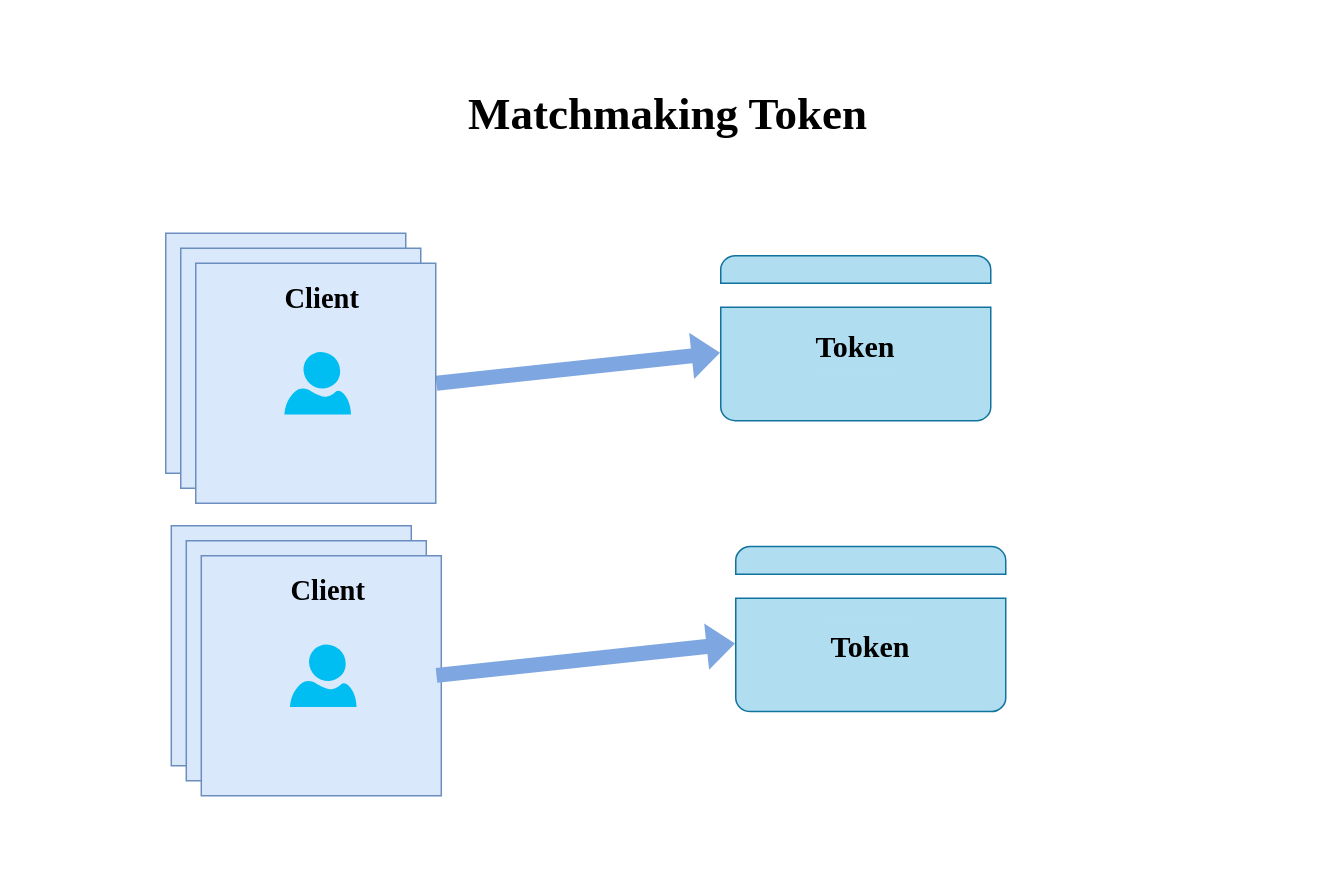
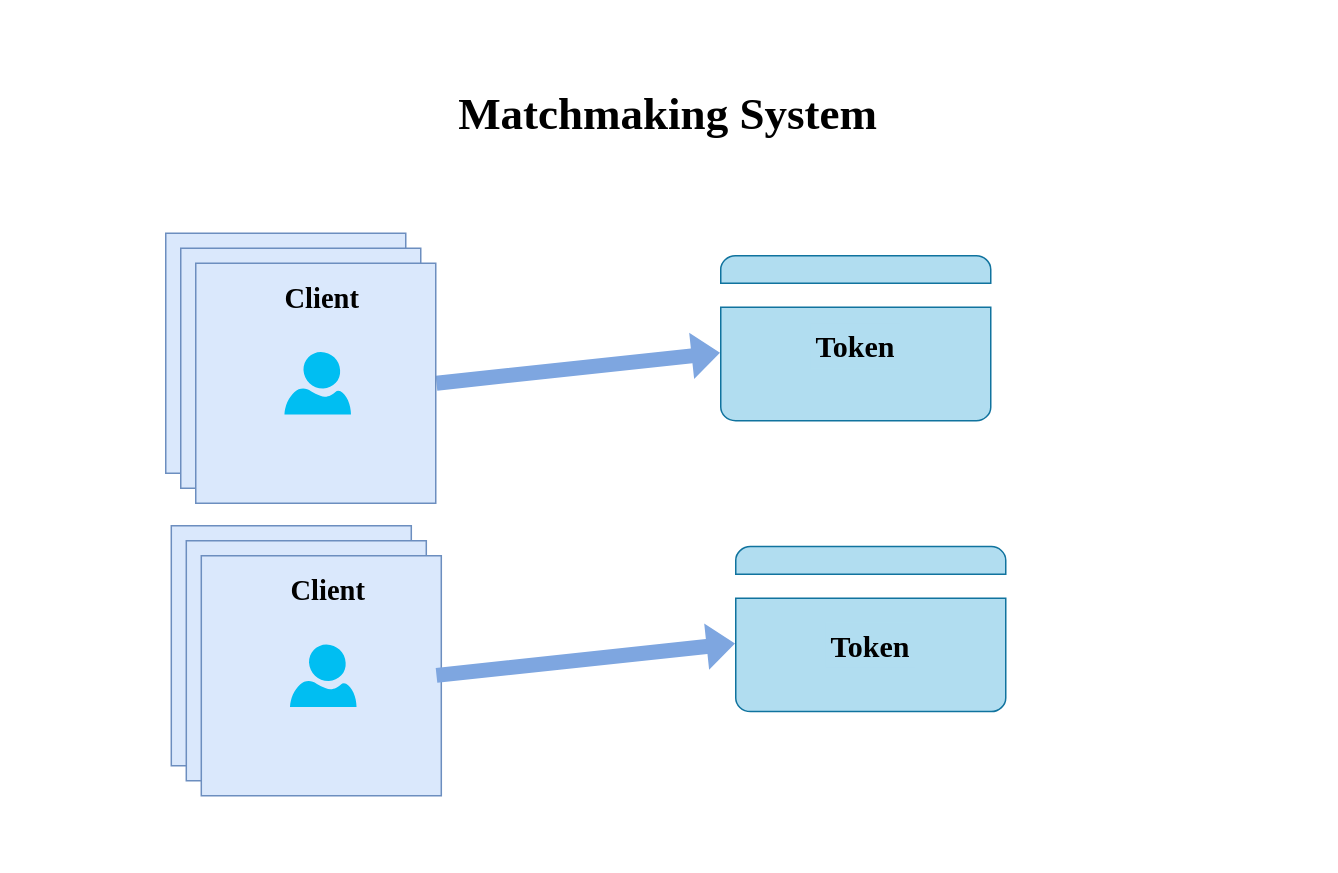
  <mxCell id="0" />
  <mxCell id="1" parent="0" />
  <mxCell id="2" value="" style="rounded=0;whiteSpace=wrap;html=1;movable=0;resizable=0;rotatable=0;deletable=0;editable=0;locked=1;connectable=0;strokeColor=none;fillColor=none;" vertex="1" parent="1"><mxGeometry x="20" y="20" width="850" height="540" as="geometry" /></mxCell>
- <mxCell id="3" value="Matchmaking Token" style="text;html=1;strokeColor=none;fillColor=none;align=center;verticalAlign=middle;whiteSpace=wrap;rounded=0;fontStyle=1;fontColor=#000000;fontSize=30;fontFamily=Comic Sans MS;labelPosition=center;verticalLabelPosition=middle;" vertex="1" parent="1"><mxGeometry x="185" y="40" width="520" height="70" as="geometry" /></mxCell>
+ <mxCell id="3" value="Matchmaking System" style="text;html=1;strokeColor=none;fillColor=none;align=center;verticalAlign=middle;whiteSpace=wrap;rounded=0;fontStyle=1;fontColor=#000000;fontSize=30;fontFamily=Comic Sans MS;labelPosition=center;verticalLabelPosition=middle;" vertex="1" parent="1"><mxGeometry x="185" y="40" width="520" height="70" as="geometry" /></mxCell>
  <mxCell id="4" value="" style="shape=flexArrow;endArrow=classic;html=1;rounded=0;fillColor=#7EA6E0;strokeColor=none;exitX=1;exitY=0.5;exitDx=0;exitDy=0;" edge="1" parent="1" source="14" target="27"><mxGeometry width="50" height="50" relative="1" as="geometry"><mxPoint x="380" y="370" as="sourcePoint" /><mxPoint x="590" y="315" as="targetPoint" /></mxGeometry></mxCell>
  <mxCell id="5" value="" style="group" vertex="1" connectable="0" parent="1"><mxGeometry x="110" y="155" width="170" height="160" as="geometry" /></mxCell>
  <mxCell id="6" value="" style="whiteSpace=wrap;html=1;aspect=fixed;fillColor=#dae8fc;strokeColor=#6c8ebf;container=0;movable=1;resizable=1;rotatable=1;deletable=1;editable=1;locked=0;connectable=1;" vertex="1" parent="5"><mxGeometry width="160" height="160" as="geometry" /></mxCell>
  <mxCell id="7" value="Client" style="text;html=1;strokeColor=none;fillColor=none;align=center;verticalAlign=middle;whiteSpace=wrap;rounded=0;fontSize=19;fontFamily=Comic Sans MS;fontStyle=1;container=0;movable=1;resizable=1;rotatable=1;deletable=1;editable=1;locked=0;connectable=1;" vertex="1" parent="5"><mxGeometry x="7.391" y="13.913" width="155.217" height="20.87" as="geometry" /></mxCell>
  <mxCell id="8" value="" style="verticalLabelPosition=bottom;html=1;verticalAlign=top;align=center;strokeColor=none;fillColor=#00BEF2;shape=mxgraph.azure.user;movable=1;resizable=1;rotatable=1;deletable=1;editable=1;locked=0;connectable=1;container=0;" vertex="1" parent="5"><mxGeometry x="59.13" y="59.13" width="44.348" height="41.739" as="geometry" /></mxCell>
  <mxCell id="9" value="" style="group" vertex="1" connectable="0" parent="1"><mxGeometry x="120" y="165" width="170" height="160" as="geometry" /></mxCell>
  <mxCell id="10" value="" style="whiteSpace=wrap;html=1;aspect=fixed;fillColor=#dae8fc;strokeColor=#6c8ebf;container=0;movable=1;resizable=1;rotatable=1;deletable=1;editable=1;locked=0;connectable=1;" vertex="1" parent="9"><mxGeometry width="160" height="160" as="geometry" /></mxCell>
  <mxCell id="11" value="Client" style="text;html=1;strokeColor=none;fillColor=none;align=center;verticalAlign=middle;whiteSpace=wrap;rounded=0;fontSize=19;fontFamily=Comic Sans MS;fontStyle=1;container=0;movable=1;resizable=1;rotatable=1;deletable=1;editable=1;locked=0;connectable=1;" vertex="1" parent="9"><mxGeometry x="7.391" y="13.913" width="155.217" height="20.87" as="geometry" /></mxCell>
  <mxCell id="12" value="" style="verticalLabelPosition=bottom;html=1;verticalAlign=top;align=center;strokeColor=none;fillColor=#00BEF2;shape=mxgraph.azure.user;movable=1;resizable=1;rotatable=1;deletable=1;editable=1;locked=0;connectable=1;container=0;" vertex="1" parent="9"><mxGeometry x="59.13" y="59.13" width="44.348" height="41.739" as="geometry" /></mxCell>
  <mxCell id="13" value="" style="group" vertex="1" connectable="0" parent="1"><mxGeometry x="130" y="175" width="170" height="160" as="geometry" /></mxCell>
  <mxCell id="14" value="" style="whiteSpace=wrap;html=1;aspect=fixed;fillColor=#dae8fc;strokeColor=#6c8ebf;container=0;movable=1;resizable=1;rotatable=1;deletable=1;editable=1;locked=0;connectable=1;" vertex="1" parent="13"><mxGeometry width="160" height="160" as="geometry" /></mxCell>
  <mxCell id="15" value="Client" style="text;html=1;strokeColor=none;fillColor=none;align=center;verticalAlign=middle;whiteSpace=wrap;rounded=0;fontSize=19;fontFamily=Comic Sans MS;fontStyle=1;container=0;movable=1;resizable=1;rotatable=1;deletable=1;editable=1;locked=0;connectable=1;" vertex="1" parent="13"><mxGeometry x="7.391" y="13.913" width="155.217" height="20.87" as="geometry" /></mxCell>
  <mxCell id="16" value="" style="verticalLabelPosition=bottom;html=1;verticalAlign=top;align=center;strokeColor=none;fillColor=#00BEF2;shape=mxgraph.azure.user;movable=1;resizable=1;rotatable=1;deletable=1;editable=1;locked=0;connectable=1;container=0;" vertex="1" parent="13"><mxGeometry x="59.13" y="59.13" width="44.348" height="41.739" as="geometry" /></mxCell>
  <mxCell id="17" value="" style="whiteSpace=wrap;html=1;aspect=fixed;fillColor=#dae8fc;strokeColor=#6c8ebf;container=0;movable=1;resizable=1;rotatable=1;deletable=1;editable=1;locked=0;connectable=1;" vertex="1" parent="1"><mxGeometry x="113.7" y="350" width="160" height="160" as="geometry" /></mxCell>
  <mxCell id="18" value="Client" style="text;html=1;strokeColor=none;fillColor=none;align=center;verticalAlign=middle;whiteSpace=wrap;rounded=0;fontSize=19;fontFamily=Comic Sans MS;fontStyle=1;container=0;movable=1;resizable=1;rotatable=1;deletable=1;editable=1;locked=0;connectable=1;" vertex="1" parent="1"><mxGeometry x="121.091" y="363.913" width="155.217" height="20.87" as="geometry" /></mxCell>
  <mxCell id="19" value="" style="verticalLabelPosition=bottom;html=1;verticalAlign=top;align=center;strokeColor=none;fillColor=#00BEF2;shape=mxgraph.azure.user;movable=1;resizable=1;rotatable=1;deletable=1;editable=1;locked=0;connectable=1;container=0;" vertex="1" parent="1"><mxGeometry x="172.83" y="409.13" width="44.348" height="41.739" as="geometry" /></mxCell>
  <mxCell id="20" value="" style="whiteSpace=wrap;html=1;aspect=fixed;fillColor=#dae8fc;strokeColor=#6c8ebf;container=0;movable=1;resizable=1;rotatable=1;deletable=1;editable=1;locked=0;connectable=1;" vertex="1" parent="1"><mxGeometry x="123.7" y="360" width="160" height="160" as="geometry" /></mxCell>
  <mxCell id="21" value="Client" style="text;html=1;strokeColor=none;fillColor=none;align=center;verticalAlign=middle;whiteSpace=wrap;rounded=0;fontSize=19;fontFamily=Comic Sans MS;fontStyle=1;container=0;movable=1;resizable=1;rotatable=1;deletable=1;editable=1;locked=0;connectable=1;" vertex="1" parent="1"><mxGeometry x="131.091" y="373.913" width="155.217" height="20.87" as="geometry" /></mxCell>
  <mxCell id="22" value="" style="verticalLabelPosition=bottom;html=1;verticalAlign=top;align=center;strokeColor=none;fillColor=#00BEF2;shape=mxgraph.azure.user;movable=1;resizable=1;rotatable=1;deletable=1;editable=1;locked=0;connectable=1;container=0;" vertex="1" parent="1"><mxGeometry x="182.83" y="419.13" width="44.348" height="41.739" as="geometry" /></mxCell>
  <mxCell id="23" value="" style="whiteSpace=wrap;html=1;aspect=fixed;fillColor=#dae8fc;strokeColor=#6c8ebf;container=0;movable=1;resizable=1;rotatable=1;deletable=1;editable=1;locked=0;connectable=1;" vertex="1" parent="1"><mxGeometry x="133.7" y="370" width="160" height="160" as="geometry" /></mxCell>
  <mxCell id="24" value="Client" style="text;html=1;strokeColor=none;fillColor=none;align=center;verticalAlign=middle;whiteSpace=wrap;rounded=0;fontSize=19;fontFamily=Comic Sans MS;fontStyle=1;container=0;movable=1;resizable=1;rotatable=1;deletable=1;editable=1;locked=0;connectable=1;" vertex="1" parent="1"><mxGeometry x="141.091" y="383.913" width="155.217" height="20.87" as="geometry" /></mxCell>
  <mxCell id="25" value="" style="verticalLabelPosition=bottom;html=1;verticalAlign=top;align=center;strokeColor=none;fillColor=#00BEF2;shape=mxgraph.azure.user;movable=1;resizable=1;rotatable=1;deletable=1;editable=1;locked=0;connectable=1;container=0;" vertex="1" parent="1"><mxGeometry x="192.83" y="429.13" width="44.348" height="41.739" as="geometry" /></mxCell>
  <mxCell id="26" value="" style="group" vertex="1" connectable="0" parent="1"><mxGeometry x="480" y="170" width="180" height="110" as="geometry" /></mxCell>
  <mxCell id="27" value="" style="sketch=0;pointerEvents=1;shadow=0;dashed=0;html=1;labelPosition=center;verticalLabelPosition=bottom;verticalAlign=top;outlineConnect=0;align=center;shape=mxgraph.office.concepts.credit_card;fillColor=#b1ddf0;strokeColor=#10739e;" vertex="1" parent="26"><mxGeometry width="180" height="110" as="geometry" /></mxCell>
  <mxCell id="28" value="&lt;b&gt;&lt;font style=&quot;font-size: 20px;&quot;&gt;Token&lt;/font&gt;&lt;/b&gt;" style="text;html=1;strokeColor=none;fillColor=#b1ddf0;align=center;verticalAlign=middle;whiteSpace=wrap;rounded=0;fontColor=#000000;fontFamily=Comic Sans MS;" vertex="1" parent="26"><mxGeometry x="60" y="45" width="60" height="30" as="geometry" /></mxCell>
  <mxCell id="29" value="" style="sketch=0;pointerEvents=1;shadow=0;dashed=0;html=1;labelPosition=center;verticalLabelPosition=bottom;verticalAlign=top;outlineConnect=0;align=center;shape=mxgraph.office.concepts.credit_card;fillColor=#b1ddf0;strokeColor=#10739e;" vertex="1" parent="1"><mxGeometry x="490" y="363.91" width="180" height="110" as="geometry" /></mxCell>
  <mxCell id="30" value="&lt;b&gt;&lt;font style=&quot;font-size: 20px;&quot;&gt;Token&lt;/font&gt;&lt;/b&gt;" style="text;html=1;strokeColor=none;fillColor=#b1ddf0;align=center;verticalAlign=middle;whiteSpace=wrap;rounded=0;fontColor=#000000;fontFamily=Comic Sans MS;" vertex="1" parent="1"><mxGeometry x="550" y="414.78" width="60" height="30" as="geometry" /></mxCell>
  <mxCell id="31" value="" style="shape=flexArrow;endArrow=classic;html=1;rounded=0;fillColor=#7EA6E0;strokeColor=none;" edge="1" parent="1" target="29"><mxGeometry width="50" height="50" relative="1" as="geometry"><mxPoint x="290" y="449.78" as="sourcePoint" /><mxPoint x="500" y="394.78" as="targetPoint" /></mxGeometry></mxCell>
